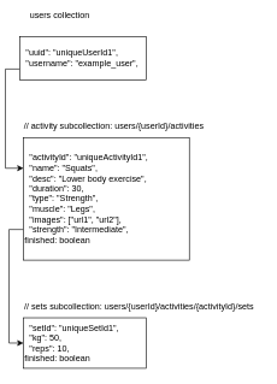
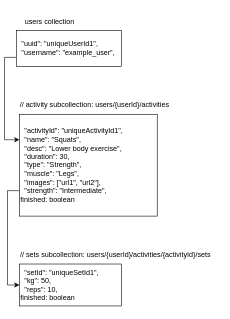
  <mxCell id="0" />
  <mxCell id="1" parent="0" />
  <mxCell id="2" style="edgeStyle=orthogonalEdgeStyle;rounded=0;orthogonalLoop=1;jettySize=auto;html=1;entryX=0;entryY=0.25;entryDx=0;entryDy=0;exitX=0;exitY=0.75;exitDx=0;exitDy=0;" edge="1" parent="1" source="3" target="6"><mxGeometry relative="1" as="geometry" /></mxCell>
  <mxCell id="3" value="&lt;div&gt;&lt;br&gt;&lt;/div&gt;&lt;div&gt;&amp;nbsp; &quot;uuid&quot;: &quot;uniqueUserId1&quot;,&lt;/div&gt;&lt;div&gt;&amp;nbsp; &quot;username&quot;: &quot;example_user&quot;,&lt;/div&gt;&lt;div&gt;&lt;br&gt;&lt;/div&gt;" style="rounded=0;whiteSpace=wrap;html=1;align=left;" vertex="1" parent="1"><mxGeometry x="25" y="50" width="175" height="60" as="geometry" /></mxCell>
- <mxCell id="4" value="users collection" style="text;html=1;align=center;verticalAlign=middle;resizable=0;points=[];autosize=1;strokeColor=none;fillColor=none;" vertex="1" parent="1"><mxGeometry x="25" y="5" width="110" height="30" as="geometry" /></mxCell>
+ <mxCell id="4" value="users collection" style="text;html=1;align=center;verticalAlign=middle;resizable=0;points=[];autosize=1;strokeColor=none;fillColor=none;" vertex="1" parent="1"><mxGeometry x="25" y="20" width="110" height="30" as="geometry" /></mxCell>
  <mxCell id="5" style="edgeStyle=orthogonalEdgeStyle;rounded=0;orthogonalLoop=1;jettySize=auto;html=1;entryX=0;entryY=0.5;entryDx=0;entryDy=0;exitX=0;exitY=0.75;exitDx=0;exitDy=0;" edge="1" parent="1" source="6" target="8"><mxGeometry relative="1" as="geometry" /></mxCell>
  <mxCell id="6" value="&lt;div&gt;&amp;nbsp; &quot;activityId&quot;: &quot;uniqueActivityId1&quot;,&lt;/div&gt;&lt;div&gt;&amp;nbsp; &quot;name&quot;: &quot;Squats&quot;,&lt;/div&gt;&lt;div&gt;&amp;nbsp; &quot;desc&quot;: &quot;Lower body exercise&quot;,&lt;/div&gt;&lt;div&gt;&amp;nbsp; &quot;duration&quot;: 30,&lt;/div&gt;&lt;div&gt;&amp;nbsp; &quot;type&quot;: &quot;Strength&quot;,&lt;/div&gt;&lt;div&gt;&amp;nbsp; &quot;muscle&quot;: &quot;Legs&quot;,&lt;/div&gt;&lt;div&gt;&amp;nbsp; &quot;images&quot;: [&quot;url1&quot;, &quot;url2&quot;],&lt;/div&gt;&lt;div&gt;&amp;nbsp; &quot;strength&quot;: &quot;Intermediate&quot;,&lt;/div&gt;&lt;div&gt;finished: boolean&lt;/div&gt;" style="rounded=0;whiteSpace=wrap;html=1;align=left;" vertex="1" parent="1"><mxGeometry x="30" y="190" width="230" height="170" as="geometry" /></mxCell>
  <mxCell id="7" value="// activity subcollection: users/{userId}/activities" style="text;html=1;align=center;verticalAlign=middle;resizable=0;points=[];autosize=1;strokeColor=none;fillColor=none;" vertex="1" parent="1"><mxGeometry x="20" y="160" width="270" height="30" as="geometry" /></mxCell>
  <mxCell id="8" value="&lt;div&gt;&amp;nbsp; &quot;setId&quot;: &quot;uniqueSetId1&quot;,&lt;/div&gt;&lt;div&gt;&amp;nbsp; &quot;kg&quot;: 50,&lt;/div&gt;&lt;div&gt;&amp;nbsp; &quot;reps&quot;: 10,&amp;nbsp;&lt;/div&gt;&lt;div style=&quot;&quot;&gt;finished: boolean&lt;/div&gt;" style="rounded=0;whiteSpace=wrap;html=1;align=left;" vertex="1" parent="1"><mxGeometry x="30" y="440" width="170" height="70" as="geometry" /></mxCell>
  <mxCell id="9" value="// sets subcollection: users/{userId}/activities/{activityId}/sets" style="text;html=1;align=center;verticalAlign=middle;resizable=0;points=[];autosize=1;strokeColor=none;fillColor=none;" vertex="1" parent="1"><mxGeometry x="20" y="410" width="340" height="30" as="geometry" /></mxCell>
